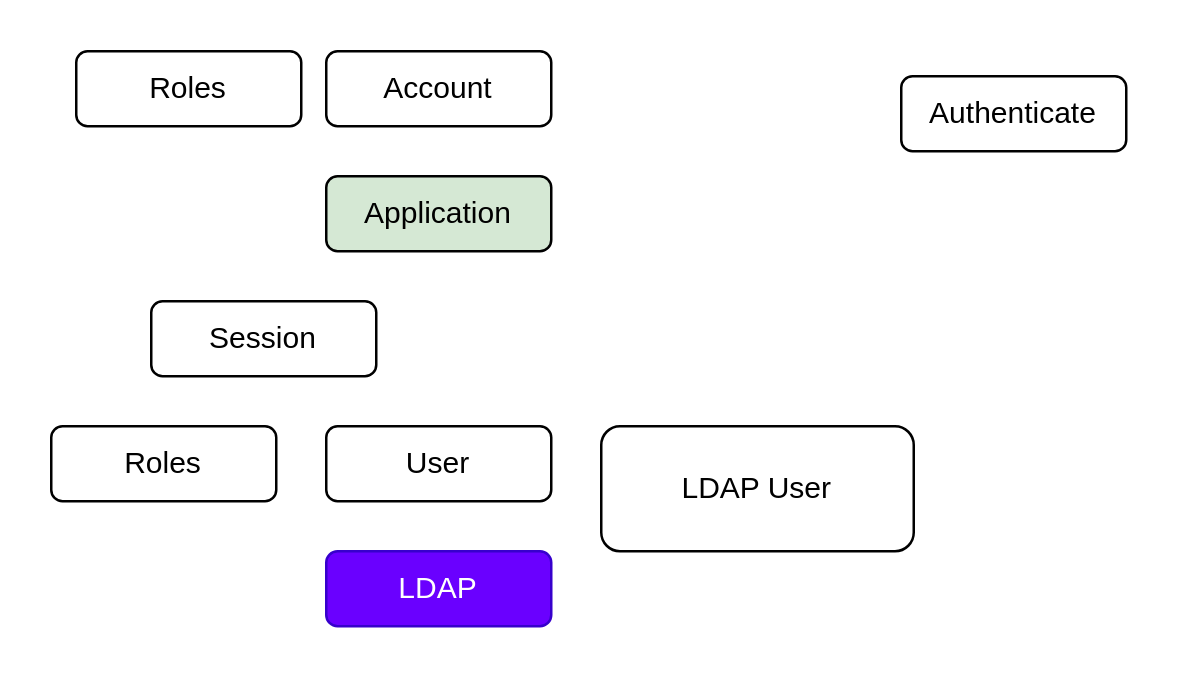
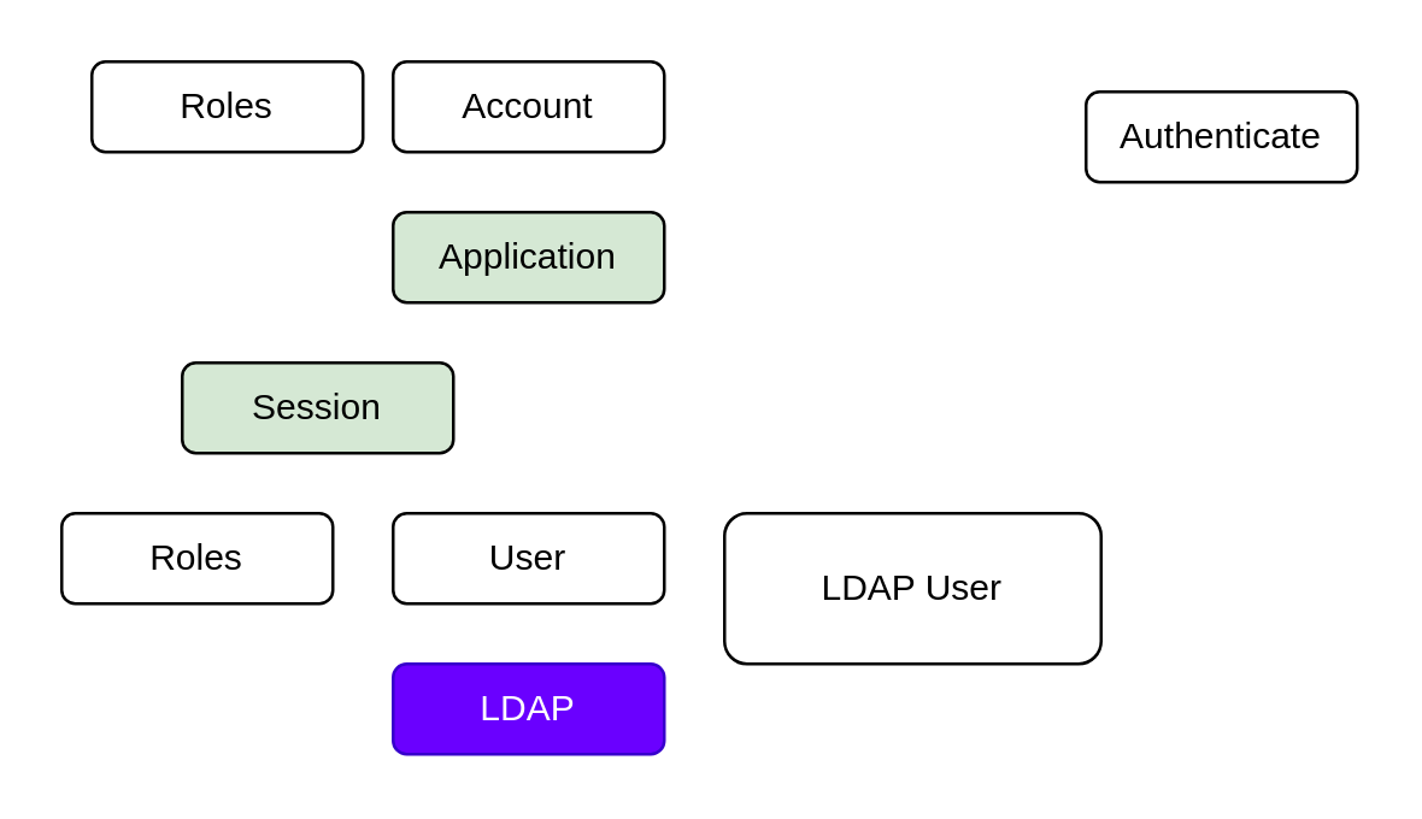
  <mxCell id="0" />
  <mxCell id="1" parent="0" />
  <mxCell id="2" value="Authenticate" style="rounded=1;whiteSpace=wrap;html=1;" parent="1" vertex="1"><mxGeometry x="360" y="30" width="90" height="30" as="geometry" /></mxCell>
  <mxCell id="3" value="User" style="rounded=1;whiteSpace=wrap;html=1;" parent="1" vertex="1"><mxGeometry x="130" y="170" width="90" height="30" as="geometry" /></mxCell>
- <mxCell id="4" value="Session" style="rounded=1;whiteSpace=wrap;html=1;" parent="1" vertex="1"><mxGeometry x="60" y="120" width="90" height="30" as="geometry" /></mxCell>
+ <mxCell id="4" value="Session" style="rounded=1;whiteSpace=wrap;html=1;fillColor=#d5e8d4;" parent="1" vertex="1"><mxGeometry x="60" y="120" width="90" height="30" as="geometry" /></mxCell>
  <mxCell id="5" value="Application" style="rounded=1;whiteSpace=wrap;html=1;fillColor=#d5e8d4;" parent="1" vertex="1"><mxGeometry x="130" y="70" width="90" height="30" as="geometry" /></mxCell>
  <mxCell id="6" value="LDAP" style="rounded=1;whiteSpace=wrap;html=1;fillColor=#6a00ff;fontColor=#ffffff;strokeColor=#3700CC;" parent="1" vertex="1"><mxGeometry x="130" y="220" width="90" height="30" as="geometry" /></mxCell>
  <mxCell id="7" value="Account" style="rounded=1;whiteSpace=wrap;html=1;" parent="1" vertex="1"><mxGeometry x="130" y="20" width="90" height="30" as="geometry" /></mxCell>
  <mxCell id="8" value="LDAP User" style="rounded=1;whiteSpace=wrap;html=1;" parent="1" vertex="1"><mxGeometry x="240" y="170" width="125" height="50" as="geometry" /></mxCell>
  <mxCell id="9" value="Roles" style="rounded=1;whiteSpace=wrap;html=1;" vertex="1" parent="1"><mxGeometry x="20" y="170" width="90" height="30" as="geometry" /></mxCell>
  <mxCell id="10" value="Roles" style="rounded=1;whiteSpace=wrap;html=1;" vertex="1" parent="1"><mxGeometry x="30" y="20" width="90" height="30" as="geometry" /></mxCell>
